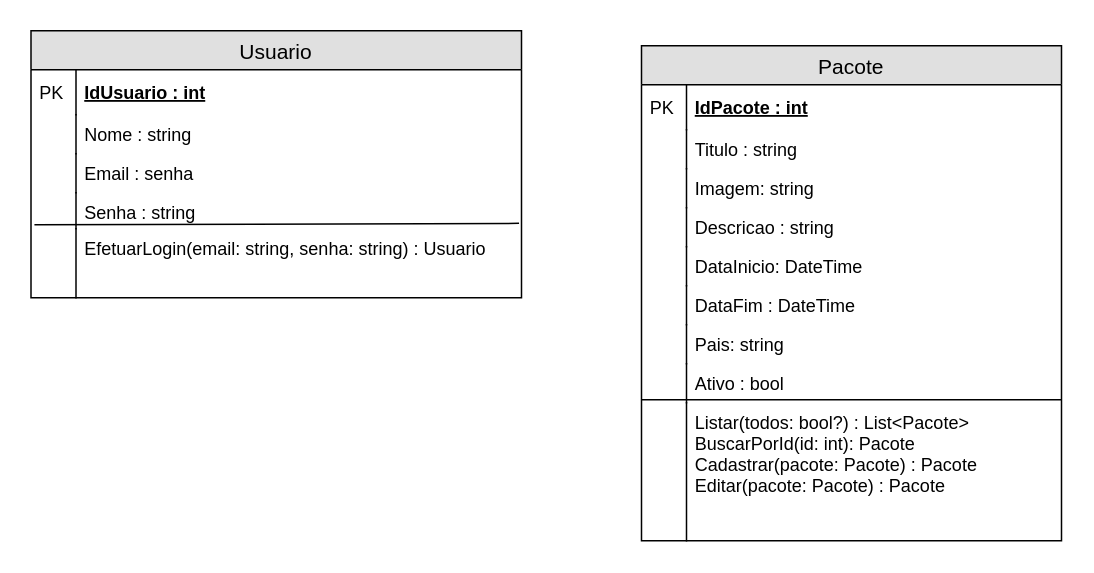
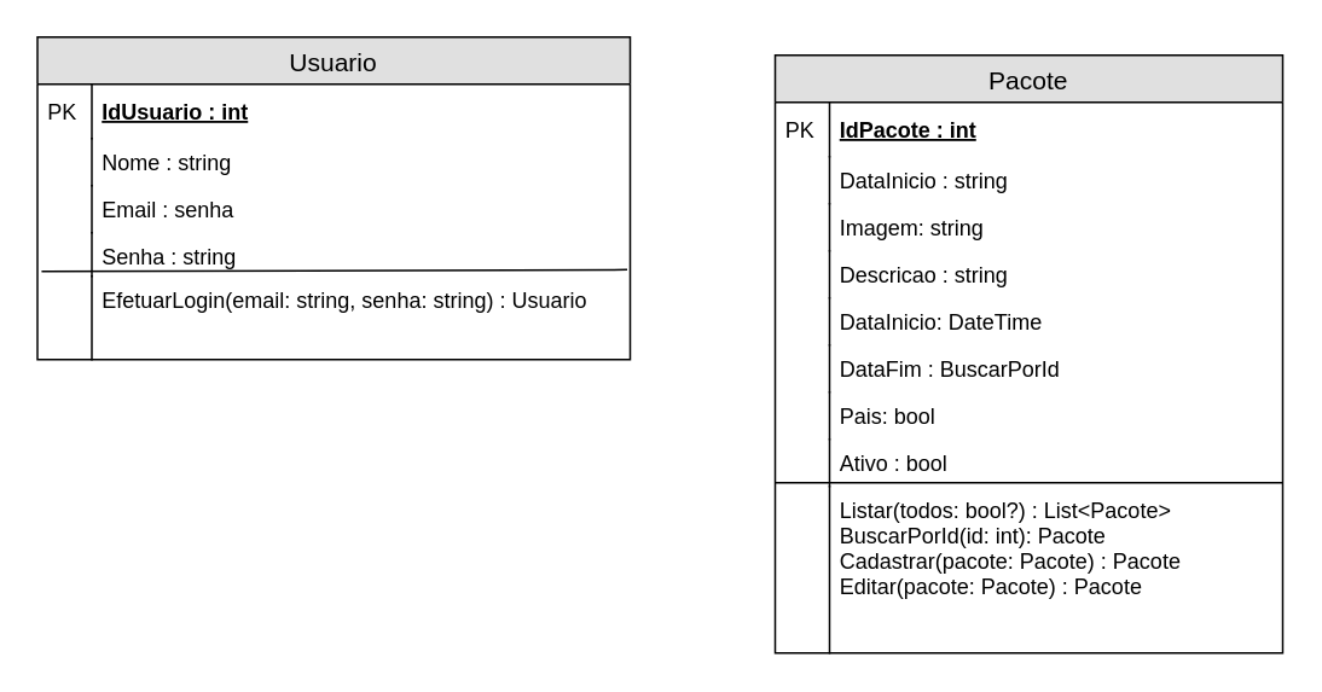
  <mxCell id="0" />
  <mxCell id="1" parent="0" />
  <mxCell id="2" value="Usuario" style="swimlane;fontStyle=0;childLayout=stackLayout;horizontal=1;startSize=26;fillColor=#e0e0e0;horizontalStack=0;resizeParent=1;resizeParentMax=0;resizeLast=0;collapsible=1;marginBottom=0;swimlaneFillColor=#ffffff;align=center;fontSize=14;" vertex="1" parent="1"><mxGeometry x="20" y="20" width="327" height="178" as="geometry" /></mxCell>
  <mxCell id="3" value="IdUsuario : int" style="shape=partialRectangle;top=0;left=0;right=0;bottom=1;align=left;verticalAlign=middle;fillColor=none;spacingLeft=34;spacingRight=4;overflow=hidden;rotatable=0;points=[[0,0.5],[1,0.5]];portConstraint=eastwest;dropTarget=0;fontStyle=5;fontSize=12;strokeColor=none;" vertex="1" parent="2"><mxGeometry y="26" width="327" height="30" as="geometry" /></mxCell>
  <mxCell id="4" value="PK" style="shape=partialRectangle;top=0;left=0;bottom=0;fillColor=none;align=left;verticalAlign=middle;spacingLeft=4;spacingRight=4;overflow=hidden;rotatable=0;points=[];portConstraint=eastwest;part=1;fontSize=12;" vertex="1" connectable="0" parent="3"><mxGeometry width="30" height="30" as="geometry" /></mxCell>
  <mxCell id="5" value="Nome : string" style="shape=partialRectangle;top=0;left=0;right=0;bottom=0;align=left;verticalAlign=top;fillColor=none;spacingLeft=34;spacingRight=4;overflow=hidden;rotatable=0;points=[[0,0.5],[1,0.5]];portConstraint=eastwest;dropTarget=0;fontSize=12;" vertex="1" parent="2"><mxGeometry y="56" width="327" height="26" as="geometry" /></mxCell>
  <mxCell id="6" value="" style="shape=partialRectangle;top=0;left=0;bottom=0;fillColor=none;align=left;verticalAlign=top;spacingLeft=4;spacingRight=4;overflow=hidden;rotatable=0;points=[];portConstraint=eastwest;part=1;fontSize=12;" vertex="1" connectable="0" parent="5"><mxGeometry width="30" height="26" as="geometry" /></mxCell>
  <mxCell id="7" value="Email : senha" style="shape=partialRectangle;top=0;left=0;right=0;bottom=0;align=left;verticalAlign=top;fillColor=none;spacingLeft=34;spacingRight=4;overflow=hidden;rotatable=0;points=[[0,0.5],[1,0.5]];portConstraint=eastwest;dropTarget=0;fontSize=12;" vertex="1" parent="2"><mxGeometry y="82" width="327" height="26" as="geometry" /></mxCell>
  <mxCell id="8" value="" style="shape=partialRectangle;top=0;left=0;bottom=0;fillColor=none;align=left;verticalAlign=top;spacingLeft=4;spacingRight=4;overflow=hidden;rotatable=0;points=[];portConstraint=eastwest;part=1;fontSize=12;" vertex="1" connectable="0" parent="7"><mxGeometry width="30" height="26" as="geometry" /></mxCell>
  <mxCell id="9" value="Senha : string" style="shape=partialRectangle;top=0;left=0;right=0;bottom=0;align=left;verticalAlign=top;fillColor=none;spacingLeft=34;spacingRight=4;overflow=hidden;rotatable=0;points=[[0,0.5],[1,0.5]];portConstraint=eastwest;dropTarget=0;fontSize=12;strokeColor=#000000;" vertex="1" parent="2"><mxGeometry y="108" width="327" height="24" as="geometry" /></mxCell>
  <mxCell id="10" value="" style="shape=partialRectangle;top=0;left=0;bottom=0;fillColor=none;align=left;verticalAlign=top;spacingLeft=4;spacingRight=4;overflow=hidden;rotatable=0;points=[];portConstraint=eastwest;part=1;fontSize=12;" vertex="1" connectable="0" parent="9"><mxGeometry width="30" height="24" as="geometry" /></mxCell>
  <mxCell id="11" value="EfetuarLogin(email: string, senha: string) : Usuario" style="shape=partialRectangle;top=0;left=0;right=0;bottom=0;align=left;verticalAlign=top;fillColor=none;spacingLeft=34;spacingRight=4;overflow=hidden;rotatable=0;points=[[0,0.5],[1,0.5]];portConstraint=eastwest;dropTarget=0;fontSize=12;strokeWidth=15;labelBorderColor=none;strokeColor=none;" vertex="1" parent="2"><mxGeometry y="132" width="327" height="46" as="geometry" /></mxCell>
  <mxCell id="12" value="" style="shape=partialRectangle;top=0;left=0;bottom=0;fillColor=none;align=left;verticalAlign=top;spacingLeft=4;spacingRight=4;overflow=hidden;rotatable=0;points=[];portConstraint=eastwest;part=1;fontSize=12;" vertex="1" connectable="0" parent="11"><mxGeometry width="30" height="46" as="geometry" /></mxCell>
  <mxCell id="13" value="" style="endArrow=none;html=1;entryX=0.995;entryY=-0.078;entryDx=0;entryDy=0;entryPerimeter=0;exitX=0.007;exitY=0.892;exitDx=0;exitDy=0;exitPerimeter=0;" edge="1" parent="2" source="9" target="11"><mxGeometry width="50" height="50" relative="1" as="geometry"><mxPoint x="-3" y="260" as="sourcePoint" /><mxPoint x="47" y="210" as="targetPoint" /></mxGeometry></mxCell>
  <mxCell id="14" value="Pacote" style="swimlane;fontStyle=0;childLayout=stackLayout;horizontal=1;startSize=26;fillColor=#e0e0e0;horizontalStack=0;resizeParent=1;resizeParentMax=0;resizeLast=0;collapsible=1;marginBottom=0;swimlaneFillColor=#ffffff;align=center;fontSize=14;" vertex="1" parent="1"><mxGeometry x="427" y="30" width="280" height="330" as="geometry" /></mxCell>
  <mxCell id="15" value="IdPacote : int" style="shape=partialRectangle;top=0;left=0;right=0;bottom=1;align=left;verticalAlign=middle;fillColor=none;spacingLeft=34;spacingRight=4;overflow=hidden;rotatable=0;points=[[0,0.5],[1,0.5]];portConstraint=eastwest;dropTarget=0;fontStyle=5;fontSize=12;strokeColor=none;" vertex="1" parent="14"><mxGeometry y="26" width="280" height="30" as="geometry" /></mxCell>
  <mxCell id="16" value="PK" style="shape=partialRectangle;top=0;left=0;bottom=0;fillColor=none;align=left;verticalAlign=middle;spacingLeft=4;spacingRight=4;overflow=hidden;rotatable=0;points=[];portConstraint=eastwest;part=1;fontSize=12;" vertex="1" connectable="0" parent="15"><mxGeometry width="30" height="30" as="geometry" /></mxCell>
- <mxCell id="17" value="Titulo : string" style="shape=partialRectangle;top=0;left=0;right=0;bottom=0;align=left;verticalAlign=top;fillColor=none;spacingLeft=34;spacingRight=4;overflow=hidden;rotatable=0;points=[[0,0.5],[1,0.5]];portConstraint=eastwest;dropTarget=0;fontSize=12;" vertex="1" parent="14"><mxGeometry y="56" width="280" height="26" as="geometry" /></mxCell>
+ <mxCell id="17" value="DataInicio : string" style="shape=partialRectangle;top=0;left=0;right=0;bottom=0;align=left;verticalAlign=top;fillColor=none;spacingLeft=34;spacingRight=4;overflow=hidden;rotatable=0;points=[[0,0.5],[1,0.5]];portConstraint=eastwest;dropTarget=0;fontSize=12;" vertex="1" parent="14"><mxGeometry y="56" width="280" height="26" as="geometry" /></mxCell>
  <mxCell id="18" value="" style="shape=partialRectangle;top=0;left=0;bottom=0;fillColor=none;align=left;verticalAlign=top;spacingLeft=4;spacingRight=4;overflow=hidden;rotatable=0;points=[];portConstraint=eastwest;part=1;fontSize=12;" vertex="1" connectable="0" parent="17"><mxGeometry width="30" height="26" as="geometry" /></mxCell>
  <mxCell id="19" value="Imagem: string" style="shape=partialRectangle;top=0;left=0;right=0;bottom=0;align=left;verticalAlign=top;fillColor=none;spacingLeft=34;spacingRight=4;overflow=hidden;rotatable=0;points=[[0,0.5],[1,0.5]];portConstraint=eastwest;dropTarget=0;fontSize=12;" vertex="1" parent="14"><mxGeometry y="82" width="280" height="26" as="geometry" /></mxCell>
  <mxCell id="20" value="" style="shape=partialRectangle;top=0;left=0;bottom=0;fillColor=none;align=left;verticalAlign=top;spacingLeft=4;spacingRight=4;overflow=hidden;rotatable=0;points=[];portConstraint=eastwest;part=1;fontSize=12;" vertex="1" connectable="0" parent="19"><mxGeometry width="30" height="26" as="geometry" /></mxCell>
  <mxCell id="21" value="Descricao : string" style="shape=partialRectangle;top=0;left=0;right=0;bottom=0;align=left;verticalAlign=top;fillColor=none;spacingLeft=34;spacingRight=4;overflow=hidden;rotatable=0;points=[[0,0.5],[1,0.5]];portConstraint=eastwest;dropTarget=0;fontSize=12;" vertex="1" parent="14"><mxGeometry y="108" width="280" height="26" as="geometry" /></mxCell>
  <mxCell id="22" value="" style="shape=partialRectangle;top=0;left=0;bottom=0;fillColor=none;align=left;verticalAlign=top;spacingLeft=4;spacingRight=4;overflow=hidden;rotatable=0;points=[];portConstraint=eastwest;part=1;fontSize=12;" vertex="1" connectable="0" parent="21"><mxGeometry width="30" height="26" as="geometry" /></mxCell>
  <mxCell id="23" value="DataInicio: DateTime" style="shape=partialRectangle;top=0;left=0;right=0;bottom=0;align=left;verticalAlign=top;fillColor=none;spacingLeft=34;spacingRight=4;overflow=hidden;rotatable=0;points=[[0,0.5],[1,0.5]];portConstraint=eastwest;dropTarget=0;fontSize=12;" vertex="1" parent="14"><mxGeometry y="134" width="280" height="26" as="geometry" /></mxCell>
  <mxCell id="24" value="" style="shape=partialRectangle;top=0;left=0;bottom=0;fillColor=none;align=left;verticalAlign=top;spacingLeft=4;spacingRight=4;overflow=hidden;rotatable=0;points=[];portConstraint=eastwest;part=1;fontSize=12;" vertex="1" connectable="0" parent="23"><mxGeometry width="30" height="26" as="geometry" /></mxCell>
- <mxCell id="25" value="DataFim : DateTime" style="shape=partialRectangle;top=0;left=0;right=0;bottom=0;align=left;verticalAlign=top;fillColor=none;spacingLeft=34;spacingRight=4;overflow=hidden;rotatable=0;points=[[0,0.5],[1,0.5]];portConstraint=eastwest;dropTarget=0;fontSize=12;" vertex="1" parent="14"><mxGeometry y="160" width="280" height="26" as="geometry" /></mxCell>
+ <mxCell id="25" value="DataFim : BuscarPorId" style="shape=partialRectangle;top=0;left=0;right=0;bottom=0;align=left;verticalAlign=top;fillColor=none;spacingLeft=34;spacingRight=4;overflow=hidden;rotatable=0;points=[[0,0.5],[1,0.5]];portConstraint=eastwest;dropTarget=0;fontSize=12;" vertex="1" parent="14"><mxGeometry y="160" width="280" height="26" as="geometry" /></mxCell>
  <mxCell id="26" value="" style="shape=partialRectangle;top=0;left=0;bottom=0;fillColor=none;align=left;verticalAlign=top;spacingLeft=4;spacingRight=4;overflow=hidden;rotatable=0;points=[];portConstraint=eastwest;part=1;fontSize=12;" vertex="1" connectable="0" parent="25"><mxGeometry width="30" height="26" as="geometry" /></mxCell>
- <mxCell id="27" value="Pais: string" style="shape=partialRectangle;top=0;left=0;right=0;bottom=0;align=left;verticalAlign=top;fillColor=none;spacingLeft=34;spacingRight=4;overflow=hidden;rotatable=0;points=[[0,0.5],[1,0.5]];portConstraint=eastwest;dropTarget=0;fontSize=12;" vertex="1" parent="14"><mxGeometry y="186" width="280" height="26" as="geometry" /></mxCell>
+ <mxCell id="27" value="Pais: bool" style="shape=partialRectangle;top=0;left=0;right=0;bottom=0;align=left;verticalAlign=top;fillColor=none;spacingLeft=34;spacingRight=4;overflow=hidden;rotatable=0;points=[[0,0.5],[1,0.5]];portConstraint=eastwest;dropTarget=0;fontSize=12;" vertex="1" parent="14"><mxGeometry y="186" width="280" height="26" as="geometry" /></mxCell>
  <mxCell id="28" value="" style="shape=partialRectangle;top=0;left=0;bottom=0;fillColor=none;align=left;verticalAlign=top;spacingLeft=4;spacingRight=4;overflow=hidden;rotatable=0;points=[];portConstraint=eastwest;part=1;fontSize=12;" vertex="1" connectable="0" parent="27"><mxGeometry width="30" height="26" as="geometry" /></mxCell>
  <mxCell id="29" value="Ativo : bool" style="shape=partialRectangle;top=0;left=0;right=0;bottom=0;align=left;verticalAlign=top;fillColor=none;spacingLeft=34;spacingRight=4;overflow=hidden;rotatable=0;points=[[0,0.5],[1,0.5]];portConstraint=eastwest;dropTarget=0;fontSize=12;strokeColor=#000000;" vertex="1" parent="14"><mxGeometry y="212" width="280" height="26" as="geometry" /></mxCell>
  <mxCell id="30" value="" style="shape=partialRectangle;top=0;left=0;bottom=0;fillColor=none;align=left;verticalAlign=top;spacingLeft=4;spacingRight=4;overflow=hidden;rotatable=0;points=[];portConstraint=eastwest;part=1;fontSize=12;" vertex="1" connectable="0" parent="29"><mxGeometry width="30" height="26" as="geometry" /></mxCell>
  <mxCell id="31" value="Listar(todos: bool?) : List&lt;Pacote&gt;&#10;BuscarPorId(id: int): Pacote&#10;Cadastrar(pacote: Pacote) : Pacote&#10;Editar(pacote: Pacote) : Pacote&#10;" style="shape=partialRectangle;top=0;left=0;right=0;bottom=0;align=left;verticalAlign=top;fillColor=none;spacingLeft=34;spacingRight=4;overflow=hidden;rotatable=0;points=[[0,0.5],[1,0.5]];portConstraint=eastwest;dropTarget=0;fontSize=12;perimeterSpacing=5;" vertex="1" parent="14"><mxGeometry y="238" width="280" height="92" as="geometry" /></mxCell>
  <mxCell id="32" value="" style="shape=partialRectangle;top=0;left=0;bottom=0;fillColor=none;align=left;verticalAlign=top;spacingLeft=4;spacingRight=4;overflow=hidden;rotatable=0;points=[];portConstraint=eastwest;part=1;fontSize=12;" vertex="1" connectable="0" parent="31"><mxGeometry width="30" height="92" as="geometry" /></mxCell>
  <mxCell id="33" value="" style="endArrow=none;html=1;entryX=1;entryY=0.5;entryDx=0;entryDy=0;exitX=0;exitY=0.5;exitDx=0;exitDy=0;" edge="1" parent="14"><mxGeometry width="50" height="50" relative="1" as="geometry"><mxPoint y="236" as="sourcePoint" /><mxPoint x="280" y="236" as="targetPoint" /></mxGeometry></mxCell>
